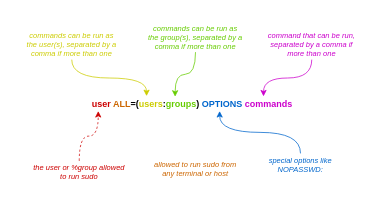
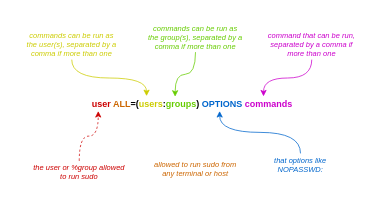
  <mxCell id="0" />
  <mxCell id="1" parent="0" />
  <mxCell id="2" value="" style="rounded=0;whiteSpace=wrap;html=1;fontSize=10;strokeColor=none;fillColor=none;" vertex="1" parent="1"><mxGeometry x="20" y="20" width="471" height="230" as="geometry" /></mxCell>
  <mxCell id="3" value="&lt;b style=&quot;background-color: rgb(255 , 255 , 255)&quot;&gt;&lt;font color=&quot;#cc0000&quot;&gt;&amp;nbsp;user&lt;/font&gt; &lt;font color=&quot;#cc6600&quot;&gt;ALL&lt;/font&gt;=(&lt;font color=&quot;#cccc00&quot;&gt;users&lt;/font&gt;:&lt;font color=&quot;#66cc00&quot;&gt;groups&lt;/font&gt;) &lt;font color=&quot;#0066cc&quot;&gt;OPTIONS&lt;/font&gt; &lt;font color=&quot;#cc00cc&quot;&gt;commands&amp;nbsp;&lt;/font&gt;&lt;/b&gt;" style="text;html=1;strokeColor=none;fillColor=none;align=center;verticalAlign=middle;whiteSpace=wrap;rounded=0;" vertex="1" parent="1"><mxGeometry x="115.5" y="128" width="280" height="20" as="geometry" /></mxCell>
  <mxCell id="4" style="edgeStyle=orthogonalEdgeStyle;curved=1;rounded=0;orthogonalLoop=1;jettySize=auto;html=1;entryX=0.053;entryY=0.98;entryDx=0;entryDy=0;entryPerimeter=0;strokeColor=#CC0000;exitX=0.5;exitY=0;exitDx=0;exitDy=0;dashed=1;" edge="1" parent="1" source="11" target="3"><mxGeometry relative="1" as="geometry" /></mxCell>
  <mxCell id="5" value="&lt;font color=&quot;#cc6600&quot; style=&quot;font-size: 10px;&quot;&gt;allowed to run sudo from any terminal or host&lt;/font&gt;" style="text;html=1;strokeColor=none;fillColor=none;align=center;verticalAlign=middle;whiteSpace=wrap;rounded=0;fontSize=10;fontStyle=2" vertex="1" parent="1"><mxGeometry x="195" y="209" width="130" height="30" as="geometry" /></mxCell>
  <mxCell id="6" style="edgeStyle=orthogonalEdgeStyle;rounded=0;orthogonalLoop=1;jettySize=auto;html=1;entryX=0.283;entryY=-0.02;entryDx=0;entryDy=0;entryPerimeter=0;curved=1;exitX=0.5;exitY=1;exitDx=0;exitDy=0;strokeColor=#CCCC00;" edge="1" parent="1" source="12" target="3"><mxGeometry relative="1" as="geometry" /></mxCell>
  <mxCell id="7" style="edgeStyle=orthogonalEdgeStyle;curved=1;rounded=0;orthogonalLoop=1;jettySize=auto;html=1;entryX=0.419;entryY=0.02;entryDx=0;entryDy=0;entryPerimeter=0;strokeColor=#66CC00;exitX=0.5;exitY=1;exitDx=0;exitDy=0;" edge="1" parent="1" source="13" target="3"><mxGeometry relative="1" as="geometry" /></mxCell>
  <mxCell id="8" style="edgeStyle=orthogonalEdgeStyle;curved=1;rounded=0;orthogonalLoop=1;jettySize=auto;html=1;entryX=0.631;entryY=0.98;entryDx=0;entryDy=0;entryPerimeter=0;strokeColor=#0066CC;" edge="1" parent="1" source="9" target="3"><mxGeometry relative="1" as="geometry" /></mxCell>
- <mxCell id="9" value="&lt;font color=&quot;#0066cc&quot; style=&quot;font-size: 10px;&quot;&gt;special options like NOPASSWD:&lt;/font&gt;" style="text;html=1;strokeColor=none;fillColor=none;align=center;verticalAlign=middle;whiteSpace=wrap;rounded=0;fontSize=10;fontStyle=2" vertex="1" parent="1"><mxGeometry x="335" y="204" width="130" height="30" as="geometry" /></mxCell>
+ <mxCell id="9" value="&lt;font color=&quot;#0066cc&quot; style=&quot;font-size: 10px;&quot;&gt;that options like NOPASSWD:&lt;/font&gt;" style="text;html=1;strokeColor=none;fillColor=none;align=center;verticalAlign=middle;whiteSpace=wrap;rounded=0;fontSize=10;fontStyle=2" vertex="1" parent="1"><mxGeometry x="335" y="204" width="130" height="30" as="geometry" /></mxCell>
  <mxCell id="10" style="edgeStyle=orthogonalEdgeStyle;curved=1;rounded=0;orthogonalLoop=1;jettySize=auto;html=1;entryX=0.84;entryY=0;entryDx=0;entryDy=0;entryPerimeter=0;strokeColor=#CC00CC;exitX=0.5;exitY=1;exitDx=0;exitDy=0;" edge="1" parent="1" source="14" target="3"><mxGeometry relative="1" as="geometry" /></mxCell>
  <mxCell id="11" value="&lt;font color=&quot;#cc0000&quot; style=&quot;font-size: 10px;&quot;&gt;the user or %group allowed to run sudo&lt;/font&gt;" style="text;html=1;strokeColor=none;fillColor=none;align=center;verticalAlign=middle;whiteSpace=wrap;rounded=0;fontSize=10;fontStyle=2" vertex="1" parent="1"><mxGeometry x="40" y="214" width="130" height="27" as="geometry" /></mxCell>
  <mxCell id="12" value="&lt;font color=&quot;#cccc00&quot; style=&quot;font-size: 10px;&quot;&gt;commands can be run as the user(s), separated by a comma if more than one&lt;/font&gt;" style="text;html=1;strokeColor=none;fillColor=none;align=center;verticalAlign=middle;whiteSpace=wrap;rounded=0;fontSize=10;fontStyle=2" vertex="1" parent="1"><mxGeometry x="30" y="39" width="130" height="40" as="geometry" /></mxCell>
  <mxCell id="13" value="&lt;font color=&quot;#66cc00&quot; style=&quot;font-size: 10px;&quot;&gt;commands can be run as the group(s), separated by a comma if more than one&lt;/font&gt;" style="text;html=1;strokeColor=none;fillColor=none;align=center;verticalAlign=middle;whiteSpace=wrap;rounded=0;fontSize=10;fontStyle=2" vertex="1" parent="1"><mxGeometry x="195" y="29" width="130" height="40" as="geometry" /></mxCell>
  <mxCell id="14" value="&lt;font color=&quot;#cc00cc&quot; style=&quot;font-size: 10px;&quot;&gt;command that can be run, separated by a comma if more than one&lt;/font&gt;" style="text;html=1;strokeColor=none;fillColor=none;align=center;verticalAlign=middle;whiteSpace=wrap;rounded=0;fontSize=10;fontStyle=2" vertex="1" parent="1"><mxGeometry x="350" y="39" width="130" height="40" as="geometry" /></mxCell>
